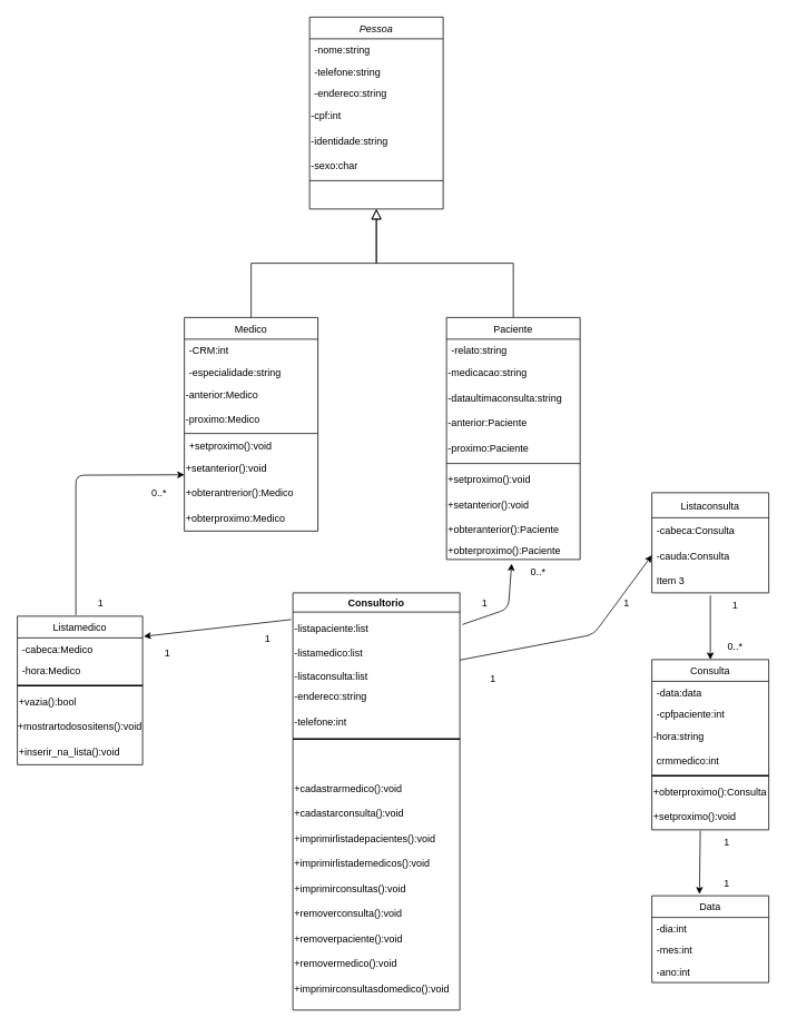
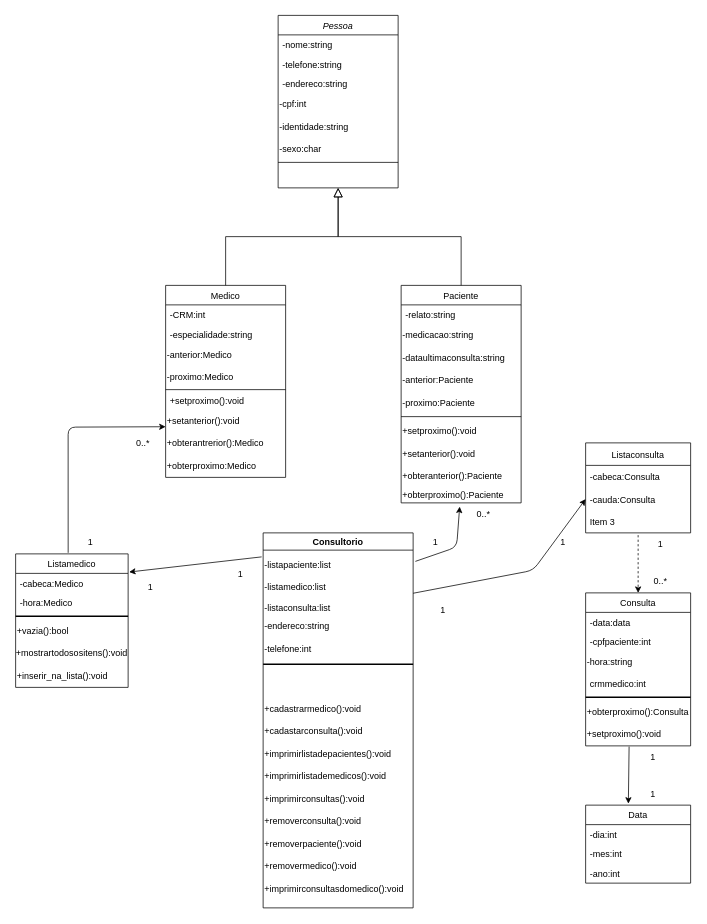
  <mxCell id="0" />
  <mxCell id="1" parent="0" />
  <mxCell id="2" value="Pessoa" style="swimlane;fontStyle=2;align=center;verticalAlign=top;childLayout=stackLayout;horizontal=1;startSize=26;horizontalStack=0;resizeParent=1;resizeLast=0;collapsible=1;marginBottom=0;rounded=0;shadow=0;strokeWidth=1;" parent="1" vertex="1"><mxGeometry x="370" y="20" width="160" height="230" as="geometry"><mxRectangle x="230" y="140" width="160" height="26" as="alternateBounds" /></mxGeometry></mxCell>
  <mxCell id="3" value="-nome:string" style="text;align=left;verticalAlign=top;spacingLeft=4;spacingRight=4;overflow=hidden;rotatable=0;points=[[0,0.5],[1,0.5]];portConstraint=eastwest;" parent="2" vertex="1"><mxGeometry y="26" width="160" height="26" as="geometry" /></mxCell>
  <mxCell id="4" value="-telefone:string" style="text;align=left;verticalAlign=top;spacingLeft=4;spacingRight=4;overflow=hidden;rotatable=0;points=[[0,0.5],[1,0.5]];portConstraint=eastwest;rounded=0;shadow=0;html=0;" parent="2" vertex="1"><mxGeometry y="52" width="160" height="26" as="geometry" /></mxCell>
  <mxCell id="5" value="-endereco:string" style="text;align=left;verticalAlign=top;spacingLeft=4;spacingRight=4;overflow=hidden;rotatable=0;points=[[0,0.5],[1,0.5]];portConstraint=eastwest;rounded=0;shadow=0;html=0;" parent="2" vertex="1"><mxGeometry y="78" width="160" height="26" as="geometry" /></mxCell>
  <mxCell id="6" value="-cpf:int" style="text;html=1;strokeColor=none;fillColor=none;align=left;verticalAlign=middle;whiteSpace=wrap;rounded=0;" parent="2" vertex="1"><mxGeometry y="104" width="160" height="30" as="geometry" /></mxCell>
  <mxCell id="7" value="-identidade:string" style="text;html=1;strokeColor=none;fillColor=none;align=left;verticalAlign=middle;whiteSpace=wrap;rounded=0;" parent="2" vertex="1"><mxGeometry y="134" width="160" height="30" as="geometry" /></mxCell>
  <mxCell id="8" value="-sexo:char" style="text;html=1;strokeColor=none;fillColor=none;align=left;verticalAlign=middle;whiteSpace=wrap;rounded=0;" parent="2" vertex="1"><mxGeometry y="164" width="160" height="30" as="geometry" /></mxCell>
  <mxCell id="9" value="" style="line;html=1;strokeWidth=1;align=left;verticalAlign=middle;spacingTop=-1;spacingLeft=3;spacingRight=3;rotatable=0;labelPosition=right;points=[];portConstraint=eastwest;" parent="2" vertex="1"><mxGeometry y="194" width="160" height="4" as="geometry" /></mxCell>
  <mxCell id="10" value="Medico" style="swimlane;fontStyle=0;align=center;verticalAlign=top;childLayout=stackLayout;horizontal=1;startSize=26;horizontalStack=0;resizeParent=1;resizeLast=0;collapsible=1;marginBottom=0;rounded=0;shadow=0;strokeWidth=1;" parent="1" vertex="1"><mxGeometry x="220" y="380" width="160" height="256" as="geometry"><mxRectangle x="130" y="380" width="160" height="26" as="alternateBounds" /></mxGeometry></mxCell>
  <mxCell id="11" value="-CRM:int" style="text;align=left;verticalAlign=top;spacingLeft=4;spacingRight=4;overflow=hidden;rotatable=0;points=[[0,0.5],[1,0.5]];portConstraint=eastwest;" parent="10" vertex="1"><mxGeometry y="26" width="160" height="26" as="geometry" /></mxCell>
  <mxCell id="12" value="-especialidade:string" style="text;align=left;verticalAlign=top;spacingLeft=4;spacingRight=4;overflow=hidden;rotatable=0;points=[[0,0.5],[1,0.5]];portConstraint=eastwest;rounded=0;shadow=0;html=0;" parent="10" vertex="1"><mxGeometry y="52" width="160" height="26" as="geometry" /></mxCell>
  <mxCell id="13" value="-anterior:Medico" style="text;html=1;strokeColor=none;fillColor=none;align=left;verticalAlign=middle;whiteSpace=wrap;rounded=0;" parent="10" vertex="1"><mxGeometry y="78" width="160" height="30" as="geometry" /></mxCell>
  <mxCell id="14" value="-proximo:Medico" style="text;html=1;strokeColor=none;fillColor=none;align=left;verticalAlign=middle;whiteSpace=wrap;rounded=0;" parent="10" vertex="1"><mxGeometry y="108" width="160" height="30" as="geometry" /></mxCell>
  <mxCell id="15" value="" style="line;html=1;strokeWidth=1;align=left;verticalAlign=middle;spacingTop=-1;spacingLeft=3;spacingRight=3;rotatable=0;labelPosition=right;points=[];portConstraint=eastwest;" parent="10" vertex="1"><mxGeometry y="138" width="160" height="2" as="geometry" /></mxCell>
  <mxCell id="16" value="+setproximo():void" style="text;align=left;verticalAlign=top;spacingLeft=4;spacingRight=4;overflow=hidden;rotatable=0;points=[[0,0.5],[1,0.5]];portConstraint=eastwest;" parent="10" vertex="1"><mxGeometry y="140" width="160" height="26" as="geometry" /></mxCell>
  <mxCell id="17" value="+setanterior():void" style="text;html=1;strokeColor=none;fillColor=none;align=left;verticalAlign=middle;whiteSpace=wrap;rounded=0;" parent="10" vertex="1"><mxGeometry y="166" width="160" height="30" as="geometry" /></mxCell>
  <mxCell id="18" value="+obterantrerior():Medico" style="text;html=1;strokeColor=none;fillColor=none;align=left;verticalAlign=middle;whiteSpace=wrap;rounded=0;" parent="10" vertex="1"><mxGeometry y="196" width="160" height="30" as="geometry" /></mxCell>
  <mxCell id="19" value="+obterproximo:Medico" style="text;html=1;align=left;verticalAlign=middle;resizable=0;points=[];autosize=1;strokeColor=none;fillColor=none;" parent="10" vertex="1"><mxGeometry y="226" width="160" height="30" as="geometry" /></mxCell>
  <mxCell id="20" value="" style="endArrow=block;endSize=10;endFill=0;shadow=0;strokeWidth=1;rounded=0;edgeStyle=elbowEdgeStyle;elbow=vertical;" parent="1" source="10" target="2" edge="1"><mxGeometry width="160" relative="1" as="geometry"><mxPoint x="400" y="213" as="sourcePoint" /><mxPoint x="400" y="213" as="targetPoint" /></mxGeometry></mxCell>
  <mxCell id="21" value="Paciente" style="swimlane;fontStyle=0;align=center;verticalAlign=top;childLayout=stackLayout;horizontal=1;startSize=26;horizontalStack=0;resizeParent=1;resizeLast=0;collapsible=1;marginBottom=0;rounded=0;shadow=0;strokeWidth=1;" parent="1" vertex="1"><mxGeometry x="534" y="380" width="160" height="290" as="geometry"><mxRectangle x="340" y="380" width="170" height="26" as="alternateBounds" /></mxGeometry></mxCell>
  <mxCell id="22" value="-relato:string" style="text;align=left;verticalAlign=top;spacingLeft=4;spacingRight=4;overflow=hidden;rotatable=0;points=[[0,0.5],[1,0.5]];portConstraint=eastwest;" parent="21" vertex="1"><mxGeometry y="26" width="160" height="26" as="geometry" /></mxCell>
  <mxCell id="23" value="-medicacao:string" style="text;html=1;strokeColor=none;fillColor=none;align=left;verticalAlign=middle;whiteSpace=wrap;rounded=0;" parent="21" vertex="1"><mxGeometry y="52" width="160" height="30" as="geometry" /></mxCell>
  <mxCell id="24" value="-dataultimaconsulta:string" style="text;html=1;strokeColor=none;fillColor=none;align=left;verticalAlign=middle;whiteSpace=wrap;rounded=0;" parent="21" vertex="1"><mxGeometry y="82" width="160" height="30" as="geometry" /></mxCell>
  <mxCell id="25" value="-anterior:Paciente" style="text;html=1;strokeColor=none;fillColor=none;align=left;verticalAlign=middle;whiteSpace=wrap;rounded=0;" parent="21" vertex="1"><mxGeometry y="112" width="160" height="30" as="geometry" /></mxCell>
  <mxCell id="26" value="-proximo:Paciente" style="text;html=1;strokeColor=none;fillColor=none;align=left;verticalAlign=middle;whiteSpace=wrap;rounded=0;" parent="21" vertex="1"><mxGeometry y="142" width="160" height="30" as="geometry" /></mxCell>
  <mxCell id="27" value="" style="line;html=1;strokeWidth=1;align=left;verticalAlign=middle;spacingTop=-1;spacingLeft=3;spacingRight=3;rotatable=0;labelPosition=right;points=[];portConstraint=eastwest;" parent="21" vertex="1"><mxGeometry y="172" width="160" height="6" as="geometry" /></mxCell>
  <mxCell id="28" value="+setproximo():void" style="text;html=1;strokeColor=none;fillColor=none;align=left;verticalAlign=middle;whiteSpace=wrap;rounded=0;" parent="21" vertex="1"><mxGeometry y="178" width="160" height="32" as="geometry" /></mxCell>
  <mxCell id="29" value="+setanterior():void" style="text;html=1;strokeColor=none;fillColor=none;align=left;verticalAlign=middle;whiteSpace=wrap;rounded=0;" parent="21" vertex="1"><mxGeometry y="210" width="160" height="30" as="geometry" /></mxCell>
  <mxCell id="30" value="+obteranterior():Paciente" style="text;html=1;strokeColor=none;fillColor=none;align=left;verticalAlign=middle;whiteSpace=wrap;rounded=0;" parent="21" vertex="1"><mxGeometry y="240" width="160" height="30" as="geometry" /></mxCell>
  <mxCell id="31" value="+obterproximo():Paciente" style="text;html=1;align=left;verticalAlign=middle;resizable=0;points=[];autosize=1;strokeColor=none;fillColor=none;" parent="21" vertex="1"><mxGeometry y="270" width="160" height="20" as="geometry" /></mxCell>
  <mxCell id="32" value="" style="endArrow=block;endSize=10;endFill=0;shadow=0;strokeWidth=1;rounded=0;edgeStyle=elbowEdgeStyle;elbow=vertical;" parent="1" source="21" target="2" edge="1"><mxGeometry width="160" relative="1" as="geometry"><mxPoint x="410" y="383" as="sourcePoint" /><mxPoint x="510" y="281" as="targetPoint" /></mxGeometry></mxCell>
  <mxCell id="33" value="Consultorio" style="swimlane;align=center;" parent="1" vertex="1"><mxGeometry x="350" y="710" width="200" height="500" as="geometry" /></mxCell>
  <mxCell id="34" value="" style="line;strokeWidth=2;html=1;" parent="33" vertex="1"><mxGeometry y="100" width="200" height="150" as="geometry" /></mxCell>
  <mxCell id="35" value="-listamedico:list" style="text;html=1;strokeColor=none;fillColor=none;align=left;verticalAlign=middle;whiteSpace=wrap;rounded=0;" parent="33" vertex="1"><mxGeometry y="58" width="200" height="30" as="geometry" /></mxCell>
  <mxCell id="36" value="-listapaciente:list" style="text;html=1;strokeColor=none;fillColor=none;align=left;verticalAlign=middle;whiteSpace=wrap;rounded=0;" parent="33" vertex="1"><mxGeometry y="28" width="200" height="30" as="geometry" /></mxCell>
  <mxCell id="37" value="-listaconsulta:list" style="text;html=1;strokeColor=none;fillColor=none;align=left;verticalAlign=middle;whiteSpace=wrap;rounded=0;" parent="33" vertex="1"><mxGeometry y="85" width="200" height="30" as="geometry" /></mxCell>
  <mxCell id="38" value="-endereco:string" style="text;html=1;strokeColor=none;fillColor=none;align=left;verticalAlign=middle;whiteSpace=wrap;rounded=0;" parent="33" vertex="1"><mxGeometry y="110" width="200" height="30" as="geometry" /></mxCell>
  <mxCell id="39" value="-telefone:int" style="text;html=1;strokeColor=none;fillColor=none;align=left;verticalAlign=middle;whiteSpace=wrap;rounded=0;" parent="33" vertex="1"><mxGeometry y="140" width="190" height="30" as="geometry" /></mxCell>
  <mxCell id="40" value="+cadastrarmedico():void" style="text;html=1;strokeColor=none;fillColor=none;align=left;verticalAlign=middle;whiteSpace=wrap;rounded=0;" vertex="1" parent="33"><mxGeometry y="220" width="200" height="30" as="geometry" /></mxCell>
  <mxCell id="41" value="+cadastarconsulta():void" style="text;html=1;strokeColor=none;fillColor=none;align=left;verticalAlign=middle;whiteSpace=wrap;rounded=0;" vertex="1" parent="33"><mxGeometry y="250" width="200" height="30" as="geometry" /></mxCell>
  <mxCell id="42" value="+imprimirlistadepacientes():void" style="text;html=1;strokeColor=none;fillColor=none;align=left;verticalAlign=middle;whiteSpace=wrap;rounded=0;" vertex="1" parent="33"><mxGeometry y="280" width="200" height="30" as="geometry" /></mxCell>
  <mxCell id="43" value="+imprimirlistademedicos():void" style="text;html=1;strokeColor=none;fillColor=none;align=left;verticalAlign=middle;whiteSpace=wrap;rounded=0;" vertex="1" parent="33"><mxGeometry y="310" width="200" height="30" as="geometry" /></mxCell>
  <mxCell id="44" value="+imprimirconsultasdomedico():void" style="text;html=1;strokeColor=none;fillColor=none;align=left;verticalAlign=middle;whiteSpace=wrap;rounded=0;" vertex="1" parent="33"><mxGeometry y="460" width="200" height="30" as="geometry" /></mxCell>
  <mxCell id="45" value="" style="endArrow=classic;html=1;exitX=-0.01;exitY=0.064;exitDx=0;exitDy=0;exitPerimeter=0;entryX=1.009;entryY=0.136;entryDx=0;entryDy=0;entryPerimeter=0;" parent="1" source="33" target="78" edge="1"><mxGeometry width="50" height="50" relative="1" as="geometry"><mxPoint x="340" y="700" as="sourcePoint" /><mxPoint x="310" y="640" as="targetPoint" /><Array as="points" /></mxGeometry></mxCell>
  <mxCell id="46" value="" style="endArrow=classic;html=1;exitX=1.015;exitY=0.076;exitDx=0;exitDy=0;exitPerimeter=0;entryX=0.488;entryY=1.25;entryDx=0;entryDy=0;entryPerimeter=0;" parent="1" source="33" target="31" edge="1"><mxGeometry width="50" height="50" relative="1" as="geometry"><mxPoint x="570" y="740" as="sourcePoint" /><mxPoint x="620" y="690" as="targetPoint" /><Array as="points"><mxPoint x="608" y="729" /></Array></mxGeometry></mxCell>
  <mxCell id="47" value="+imprimirconsultas():void" style="text;html=1;strokeColor=none;fillColor=none;align=left;verticalAlign=middle;whiteSpace=wrap;rounded=0;" vertex="1" parent="1"><mxGeometry x="350" y="1050" width="200" height="30" as="geometry" /></mxCell>
  <mxCell id="48" value="+removerconsulta():void" style="text;html=1;strokeColor=none;fillColor=none;align=left;verticalAlign=middle;whiteSpace=wrap;rounded=0;" vertex="1" parent="1"><mxGeometry x="350" y="1080" width="200" height="30" as="geometry" /></mxCell>
  <mxCell id="49" value="+removerpaciente():void" style="text;html=1;strokeColor=none;fillColor=none;align=left;verticalAlign=middle;whiteSpace=wrap;rounded=0;" vertex="1" parent="1"><mxGeometry x="350" y="1110" width="200" height="30" as="geometry" /></mxCell>
  <mxCell id="50" value="+removermedico():void" style="text;html=1;strokeColor=none;fillColor=none;align=left;verticalAlign=middle;whiteSpace=wrap;rounded=0;" vertex="1" parent="1"><mxGeometry x="350" y="1140" width="200" height="30" as="geometry" /></mxCell>
  <mxCell id="51" value="Consulta" style="swimlane;fontStyle=0;childLayout=stackLayout;horizontal=1;startSize=26;fillColor=none;horizontalStack=0;resizeParent=1;resizeParentMax=0;resizeLast=0;collapsible=1;marginBottom=0;" vertex="1" parent="1"><mxGeometry x="780" y="790" width="140" height="204" as="geometry" /></mxCell>
  <mxCell id="52" value="-data:data" style="text;strokeColor=none;fillColor=none;align=left;verticalAlign=top;spacingLeft=4;spacingRight=4;overflow=hidden;rotatable=0;points=[[0,0.5],[1,0.5]];portConstraint=eastwest;" vertex="1" parent="51"><mxGeometry y="26" width="140" height="26" as="geometry" /></mxCell>
  <mxCell id="53" value="-cpfpaciente:int" style="text;strokeColor=none;fillColor=none;align=left;verticalAlign=top;spacingLeft=4;spacingRight=4;overflow=hidden;rotatable=0;points=[[0,0.5],[1,0.5]];portConstraint=eastwest;" vertex="1" parent="51"><mxGeometry y="52" width="140" height="26" as="geometry" /></mxCell>
  <mxCell id="54" value="-hora:string" style="text;html=1;strokeColor=none;fillColor=none;align=left;verticalAlign=middle;whiteSpace=wrap;rounded=0;" vertex="1" parent="51"><mxGeometry y="78" width="140" height="30" as="geometry" /></mxCell>
  <mxCell id="55" value="crmmedico:int" style="text;strokeColor=none;fillColor=none;align=left;verticalAlign=top;spacingLeft=4;spacingRight=4;overflow=hidden;rotatable=0;points=[[0,0.5],[1,0.5]];portConstraint=eastwest;" vertex="1" parent="51"><mxGeometry y="108" width="140" height="26" as="geometry" /></mxCell>
  <mxCell id="56" value="" style="line;strokeWidth=2;html=1;" vertex="1" parent="51"><mxGeometry y="134" width="140" height="10" as="geometry" /></mxCell>
  <mxCell id="57" value="+obterproximo():Consulta" style="text;html=1;strokeColor=none;fillColor=none;align=left;verticalAlign=middle;whiteSpace=wrap;rounded=0;" vertex="1" parent="51"><mxGeometry y="144" width="140" height="30" as="geometry" /></mxCell>
  <mxCell id="58" value="+setproximo():void" style="text;html=1;strokeColor=none;fillColor=none;align=left;verticalAlign=middle;whiteSpace=wrap;rounded=0;" vertex="1" parent="51"><mxGeometry y="174" width="140" height="30" as="geometry" /></mxCell>
- <mxCell id="59" value="" style="endArrow=classic;html=1;entryX=0.5;entryY=0;entryDx=0;entryDy=0;exitX=0.5;exitY=1.1;exitDx=0;exitDy=0;exitPerimeter=0;" edge="1" parent="1" source="72" target="51"><mxGeometry width="50" height="50" relative="1" as="geometry"><mxPoint x="770" y="650" as="sourcePoint" /><mxPoint x="600" y="830" as="targetPoint" /></mxGeometry></mxCell>
+ <mxCell id="59" value="" style="endArrow=classic;html=1;entryX=0.5;entryY=0;entryDx=0;entryDy=0;exitX=0.5;exitY=1.1;exitDx=0;exitDy=0;exitPerimeter=0;dashed=1;" edge="1" parent="1" source="72" target="51"><mxGeometry width="50" height="50" relative="1" as="geometry"><mxPoint x="770" y="650" as="sourcePoint" /><mxPoint x="600" y="830" as="targetPoint" /></mxGeometry></mxCell>
  <mxCell id="60" value="Data" style="swimlane;fontStyle=0;childLayout=stackLayout;horizontal=1;startSize=26;fillColor=none;horizontalStack=0;resizeParent=1;resizeParentMax=0;resizeLast=0;collapsible=1;marginBottom=0;" vertex="1" parent="1"><mxGeometry x="780" y="1073" width="140" height="104" as="geometry" /></mxCell>
  <mxCell id="61" value="-dia:int" style="text;strokeColor=none;fillColor=none;align=left;verticalAlign=top;spacingLeft=4;spacingRight=4;overflow=hidden;rotatable=0;points=[[0,0.5],[1,0.5]];portConstraint=eastwest;" vertex="1" parent="60"><mxGeometry y="26" width="140" height="26" as="geometry" /></mxCell>
  <mxCell id="62" value="-mes:int" style="text;strokeColor=none;fillColor=none;align=left;verticalAlign=top;spacingLeft=4;spacingRight=4;overflow=hidden;rotatable=0;points=[[0,0.5],[1,0.5]];portConstraint=eastwest;" vertex="1" parent="60"><mxGeometry y="52" width="140" height="26" as="geometry" /></mxCell>
  <mxCell id="63" value="-ano:int" style="text;strokeColor=none;fillColor=none;align=left;verticalAlign=top;spacingLeft=4;spacingRight=4;overflow=hidden;rotatable=0;points=[[0,0.5],[1,0.5]];portConstraint=eastwest;" vertex="1" parent="60"><mxGeometry y="78" width="140" height="26" as="geometry" /></mxCell>
  <mxCell id="64" value="" style="endArrow=classic;html=1;exitX=0.414;exitY=1.033;exitDx=0;exitDy=0;exitPerimeter=0;entryX=0.407;entryY=-0.019;entryDx=0;entryDy=0;entryPerimeter=0;" edge="1" parent="1" source="58" target="60"><mxGeometry width="50" height="50" relative="1" as="geometry"><mxPoint x="820" y="1000" as="sourcePoint" /><mxPoint x="870" y="950" as="targetPoint" /></mxGeometry></mxCell>
  <mxCell id="65" value="1" style="text;html=1;strokeColor=none;fillColor=none;align=center;verticalAlign=middle;whiteSpace=wrap;rounded=0;" vertex="1" parent="1"><mxGeometry x="850" y="710" width="60" height="30" as="geometry" /></mxCell>
  <mxCell id="66" value="0..*" style="text;html=1;strokeColor=none;fillColor=none;align=center;verticalAlign=middle;whiteSpace=wrap;rounded=0;" vertex="1" parent="1"><mxGeometry x="850" y="760" width="60" height="30" as="geometry" /></mxCell>
  <mxCell id="67" value="1" style="text;html=1;strokeColor=none;fillColor=none;align=center;verticalAlign=middle;whiteSpace=wrap;rounded=0;" vertex="1" parent="1"><mxGeometry x="550" y="708" width="60" height="30" as="geometry" /></mxCell>
  <mxCell id="68" value="0..*" style="text;html=1;strokeColor=none;fillColor=none;align=center;verticalAlign=middle;whiteSpace=wrap;rounded=0;" vertex="1" parent="1"><mxGeometry x="614" y="670" width="60" height="30" as="geometry" /></mxCell>
  <mxCell id="69" value="Listaconsulta" style="swimlane;fontStyle=0;childLayout=stackLayout;horizontal=1;startSize=30;horizontalStack=0;resizeParent=1;resizeParentMax=0;resizeLast=0;collapsible=1;marginBottom=0;" vertex="1" parent="1"><mxGeometry x="780" y="590" width="140" height="120" as="geometry" /></mxCell>
  <mxCell id="70" value="-cabeca:Consulta" style="text;strokeColor=none;fillColor=none;align=left;verticalAlign=middle;spacingLeft=4;spacingRight=4;overflow=hidden;points=[[0,0.5],[1,0.5]];portConstraint=eastwest;rotatable=0;" vertex="1" parent="69"><mxGeometry y="30" width="140" height="30" as="geometry" /></mxCell>
  <mxCell id="71" value="-cauda:Consulta" style="text;strokeColor=none;fillColor=none;align=left;verticalAlign=middle;spacingLeft=4;spacingRight=4;overflow=hidden;points=[[0,0.5],[1,0.5]];portConstraint=eastwest;rotatable=0;" vertex="1" parent="69"><mxGeometry y="60" width="140" height="30" as="geometry" /></mxCell>
  <mxCell id="72" value="Item 3" style="text;strokeColor=none;fillColor=none;align=left;verticalAlign=middle;spacingLeft=4;spacingRight=4;overflow=hidden;points=[[0,0.5],[1,0.5]];portConstraint=eastwest;rotatable=0;" vertex="1" parent="69"><mxGeometry y="90" width="140" height="30" as="geometry" /></mxCell>
  <mxCell id="73" value="" style="endArrow=classic;html=1;exitX=1;exitY=0.75;exitDx=0;exitDy=0;entryX=0;entryY=0.5;entryDx=0;entryDy=0;" edge="1" parent="1" source="35" target="71"><mxGeometry width="50" height="50" relative="1" as="geometry"><mxPoint x="550" y="830" as="sourcePoint" /><mxPoint x="600" y="780" as="targetPoint" /><Array as="points"><mxPoint x="710" y="760" /></Array></mxGeometry></mxCell>
  <mxCell id="74" value="1" style="text;html=1;strokeColor=none;fillColor=none;align=center;verticalAlign=middle;whiteSpace=wrap;rounded=0;" vertex="1" parent="1"><mxGeometry x="560" y="798" width="60" height="30" as="geometry" /></mxCell>
  <mxCell id="75" value="1" style="text;html=1;strokeColor=none;fillColor=none;align=center;verticalAlign=middle;whiteSpace=wrap;rounded=0;" vertex="1" parent="1"><mxGeometry x="720" y="708" width="60" height="30" as="geometry" /></mxCell>
  <mxCell id="76" value="1" style="text;html=1;strokeColor=none;fillColor=none;align=center;verticalAlign=middle;whiteSpace=wrap;rounded=0;" vertex="1" parent="1"><mxGeometry x="840" y="994" width="60" height="30" as="geometry" /></mxCell>
  <mxCell id="77" value="1" style="text;html=1;strokeColor=none;fillColor=none;align=center;verticalAlign=middle;whiteSpace=wrap;rounded=0;" vertex="1" parent="1"><mxGeometry x="840" y="1043" width="60" height="30" as="geometry" /></mxCell>
  <mxCell id="78" value="Listamedico" style="swimlane;fontStyle=0;childLayout=stackLayout;horizontal=1;startSize=26;fillColor=none;horizontalStack=0;resizeParent=1;resizeParentMax=0;resizeLast=0;collapsible=1;marginBottom=0;" vertex="1" parent="1"><mxGeometry x="20" y="738" width="150" height="178" as="geometry" /></mxCell>
  <mxCell id="79" value="-cabeca:Medico" style="text;strokeColor=none;fillColor=none;align=left;verticalAlign=top;spacingLeft=4;spacingRight=4;overflow=hidden;rotatable=0;points=[[0,0.5],[1,0.5]];portConstraint=eastwest;" vertex="1" parent="78"><mxGeometry y="26" width="150" height="26" as="geometry" /></mxCell>
  <mxCell id="80" value="-hora:Medico" style="text;strokeColor=none;fillColor=none;align=left;verticalAlign=top;spacingLeft=4;spacingRight=4;overflow=hidden;rotatable=0;points=[[0,0.5],[1,0.5]];portConstraint=eastwest;" vertex="1" parent="78"><mxGeometry y="52" width="150" height="26" as="geometry" /></mxCell>
  <mxCell id="81" value="" style="line;strokeWidth=2;html=1;" vertex="1" parent="78"><mxGeometry y="78" width="150" height="10" as="geometry" /></mxCell>
  <mxCell id="82" value="+vazia():bool" style="text;html=1;strokeColor=none;fillColor=none;align=left;verticalAlign=middle;whiteSpace=wrap;rounded=0;" vertex="1" parent="78"><mxGeometry y="88" width="150" height="30" as="geometry" /></mxCell>
  <mxCell id="83" value="+mostrartodosositens():void" style="text;html=1;strokeColor=none;fillColor=none;align=center;verticalAlign=middle;whiteSpace=wrap;rounded=0;" vertex="1" parent="78"><mxGeometry y="118" width="150" height="30" as="geometry" /></mxCell>
  <mxCell id="84" value="+inserir_na_lista():void" style="text;html=1;strokeColor=none;fillColor=none;align=left;verticalAlign=middle;whiteSpace=wrap;rounded=0;" vertex="1" parent="78"><mxGeometry y="148" width="150" height="30" as="geometry" /></mxCell>
  <mxCell id="85" value="1" style="text;html=1;strokeColor=none;fillColor=none;align=center;verticalAlign=middle;whiteSpace=wrap;rounded=0;" vertex="1" parent="1"><mxGeometry x="290" y="750" width="60" height="30" as="geometry" /></mxCell>
  <mxCell id="86" value="1" style="text;html=1;strokeColor=none;fillColor=none;align=center;verticalAlign=middle;whiteSpace=wrap;rounded=0;" vertex="1" parent="1"><mxGeometry x="170" y="768" width="60" height="30" as="geometry" /></mxCell>
  <mxCell id="87" value="" style="endArrow=classic;html=1;exitX=0.467;exitY=-0.008;exitDx=0;exitDy=0;exitPerimeter=0;entryX=0;entryY=0.75;entryDx=0;entryDy=0;" edge="1" parent="1" source="78" target="17"><mxGeometry width="50" height="50" relative="1" as="geometry"><mxPoint x="220" y="740" as="sourcePoint" /><mxPoint x="270" y="690" as="targetPoint" /><Array as="points"><mxPoint x="90" y="569" /></Array></mxGeometry></mxCell>
  <mxCell id="88" value="1" style="text;html=1;strokeColor=none;fillColor=none;align=center;verticalAlign=middle;whiteSpace=wrap;rounded=0;" vertex="1" parent="1"><mxGeometry x="90" y="708" width="60" height="30" as="geometry" /></mxCell>
  <mxCell id="89" value="0..*" style="text;html=1;strokeColor=none;fillColor=none;align=center;verticalAlign=middle;whiteSpace=wrap;rounded=0;" vertex="1" parent="1"><mxGeometry x="160" y="576" width="60" height="30" as="geometry" /></mxCell>
